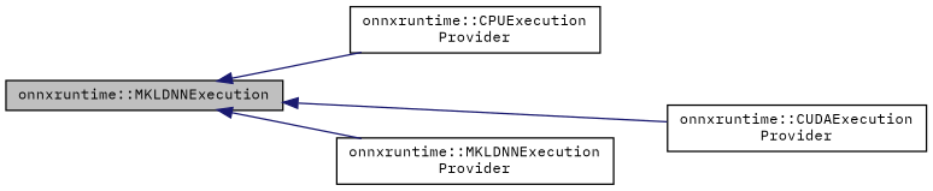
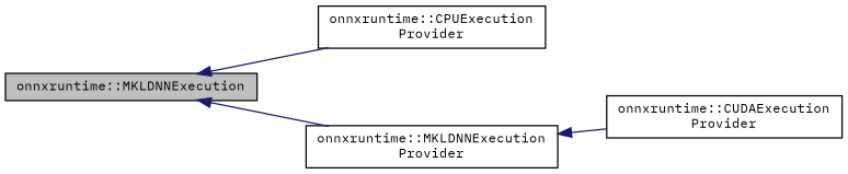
  digraph {
    fontname="IBM Plex Mono"
    rankdir=LR
    node [color=black fillcolor=white fontname="IBM Plex Mono" fontsize=10 shape=record style=filled]
    edge [color=midnightblue dir=back fontname="IBM Plex Mono" fontsize=10 labelfontname=Helvetica labelfontsize=10 style=solid]
    n1 [fillcolor=grey75 fontcolor=black height=0.2 label="onnxruntime::MKLDNNExecution" width=0.4]
    n2 [height=0.2 label="onnxruntime::CPUExecution\lProvider" width=0.4]
    n3 [height=0.2 label="onnxruntime::CUDAExecution\lProvider" width=0.4]
    n4 [height=0.2 label="onnxruntime::MKLDNNExecution\lProvider" width=0.4]
    n1 -> n2
-   n1 -> n3
+   n4 -> n3
    n1 -> n4
  }
